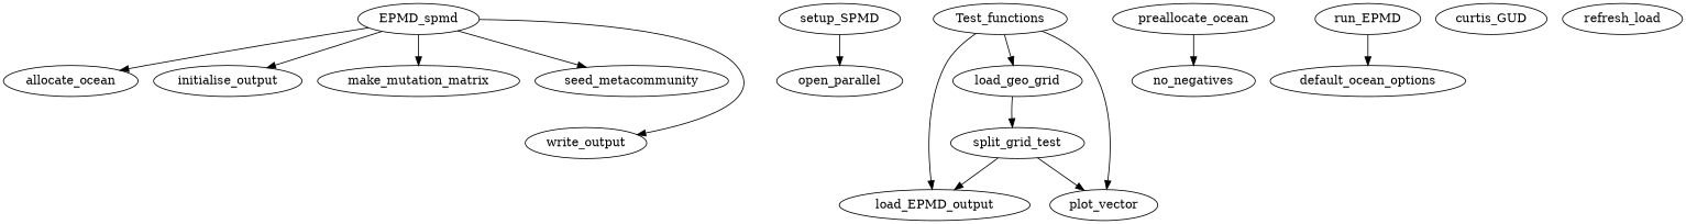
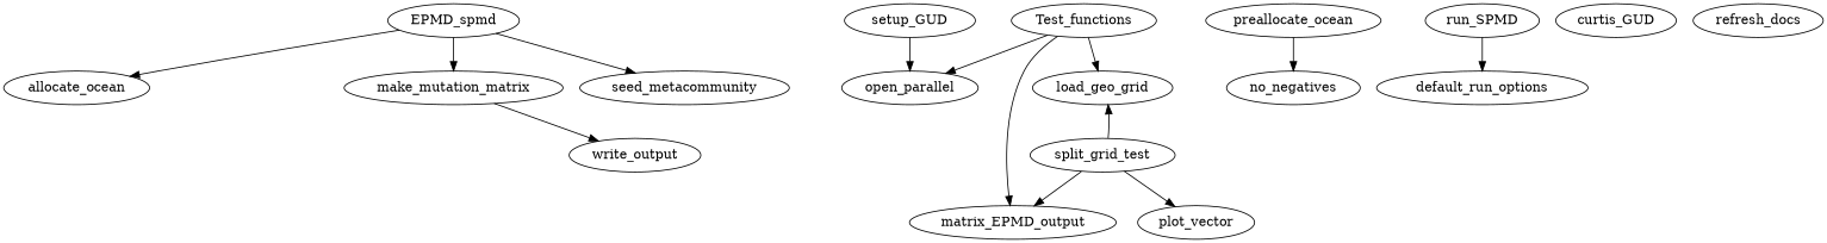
  digraph {
    EPMD_spmd
    allocate_ocean
-   initialise_output
    make_mutation_matrix
    seed_metacommunity
    write_output
-   setup_SPMD
+   setup_SPMD [label=setup_GUD]
    open_parallel
    split_grid_test
    plot_vector
-   load_EPMD_output
+   load_EPMD_output [label=matrix_EPMD_output]
    load_geo_grid
    preallocate_ocean
    no_negatives
    Test_functions
-   run_EPMD
-   default_run_options [label=default_ocean_options]
+   run_EPMD [label=run_SPMD]
+   default_run_options
    n18 [label=curtis_GUD]
-   refresh_docs [label=refresh_load]
+   refresh_docs
    EPMD_spmd -> allocate_ocean
-   EPMD_spmd -> initialise_output
    EPMD_spmd -> make_mutation_matrix
    EPMD_spmd -> seed_metacommunity
-   EPMD_spmd -> write_output
+   make_mutation_matrix -> write_output
    setup_SPMD -> open_parallel
    split_grid_test -> plot_vector
    split_grid_test -> load_EPMD_output
-   load_geo_grid -> split_grid_test
+   split_grid_test -> load_geo_grid
    preallocate_ocean -> no_negatives
-   Test_functions -> plot_vector
+   Test_functions -> open_parallel
    Test_functions -> load_EPMD_output
    Test_functions -> load_geo_grid
    run_EPMD -> default_run_options
  }
